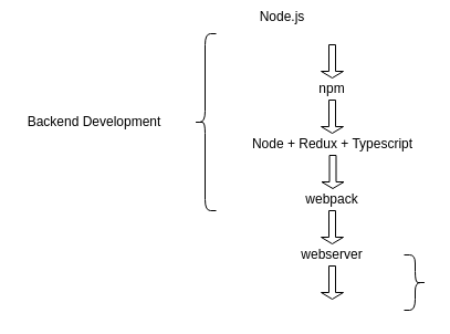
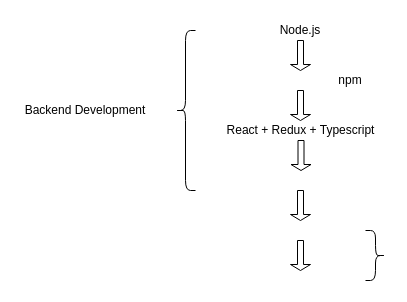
  <mxCell id="0" />
  <mxCell id="1" parent="0" />
- <mxCell id="2" value="Node.js" style="text;html=1;strokeColor=none;fillColor=none;align=center;verticalAlign=middle;whiteSpace=wrap;rounded=0;" vertex="1" parent="1"><mxGeometry x="235" y="5" width="40" height="20" as="geometry" /></mxCell>
- <mxCell id="3" value="npm" style="text;html=1;strokeColor=none;fillColor=none;align=center;verticalAlign=middle;whiteSpace=wrap;rounded=0;" vertex="1" parent="1"><mxGeometry x="280" y="70" width="40" height="20" as="geometry" /></mxCell>
- <mxCell id="4" value="Node + Redux + Typescript" style="text;html=1;strokeColor=none;fillColor=none;align=center;verticalAlign=middle;whiteSpace=wrap;rounded=0;" vertex="1" parent="1"><mxGeometry x="216" y="120" width="169" height="20" as="geometry" /></mxCell>
- <mxCell id="5" value="webpack" style="text;html=1;strokeColor=none;fillColor=none;align=center;verticalAlign=middle;whiteSpace=wrap;rounded=0;" vertex="1" parent="1"><mxGeometry x="275" y="170" width="50" height="20" as="geometry" /></mxCell>
- <mxCell id="6" value="webserver" style="text;html=1;strokeColor=none;fillColor=none;align=center;verticalAlign=middle;whiteSpace=wrap;rounded=0;" vertex="1" parent="1"><mxGeometry x="275" y="220" width="50" height="20" as="geometry" /></mxCell>
+ <mxCell id="2" value="Node.js" style="text;html=1;strokeColor=none;fillColor=none;align=center;verticalAlign=middle;whiteSpace=wrap;rounded=0;" vertex="1" parent="1"><mxGeometry x="280" y="20" width="40" height="20" as="geometry" /></mxCell>
+ <mxCell id="3" value="npm" style="text;html=1;strokeColor=none;fillColor=none;align=center;verticalAlign=middle;whiteSpace=wrap;rounded=0;" vertex="1" parent="1"><mxGeometry x="330" y="70" width="40" height="20" as="geometry" /></mxCell>
+ <mxCell id="4" value="React + Redux + Typescript" style="text;html=1;strokeColor=none;fillColor=none;align=center;verticalAlign=middle;whiteSpace=wrap;rounded=0;" vertex="1" parent="1"><mxGeometry x="216" y="120" width="169" height="20" as="geometry" /></mxCell>
  <mxCell id="7" value="" style="shape=singleArrow;direction=south;whiteSpace=wrap;html=1;" vertex="1" parent="1"><mxGeometry x="290" y="40" width="20" height="30" as="geometry" /></mxCell>
  <mxCell id="8" value="" style="shape=singleArrow;direction=south;whiteSpace=wrap;html=1;" vertex="1" parent="1"><mxGeometry x="290" y="90" width="20" height="30" as="geometry" /></mxCell>
  <mxCell id="9" value="" style="shape=singleArrow;direction=south;whiteSpace=wrap;html=1;" vertex="1" parent="1"><mxGeometry x="290.5" y="140" width="20" height="30" as="geometry" /></mxCell>
  <mxCell id="10" value="" style="shape=singleArrow;direction=south;whiteSpace=wrap;html=1;" vertex="1" parent="1"><mxGeometry x="290" y="190" width="20" height="30" as="geometry" /></mxCell>
  <mxCell id="11" value="" style="shape=singleArrow;direction=south;whiteSpace=wrap;html=1;" vertex="1" parent="1"><mxGeometry x="290" y="240" width="20" height="30" as="geometry" /></mxCell>
  <mxCell id="12" value="" style="shape=curlyBracket;whiteSpace=wrap;html=1;rounded=1;" vertex="1" parent="1"><mxGeometry x="175" y="30" width="20" height="160" as="geometry" /></mxCell>
  <mxCell id="13" value="Backend Development" style="text;html=1;strokeColor=none;fillColor=none;align=center;verticalAlign=middle;whiteSpace=wrap;rounded=0;" vertex="1" parent="1"><mxGeometry x="20" y="100" width="130" height="20" as="geometry" /></mxCell>
  <mxCell id="14" value="" style="shape=curlyBracket;whiteSpace=wrap;html=1;rounded=1;flipV=0;direction=east;rotation=180;size=0.5;" vertex="1" parent="1"><mxGeometry x="365" y="230" width="20" height="50" as="geometry" /></mxCell>
